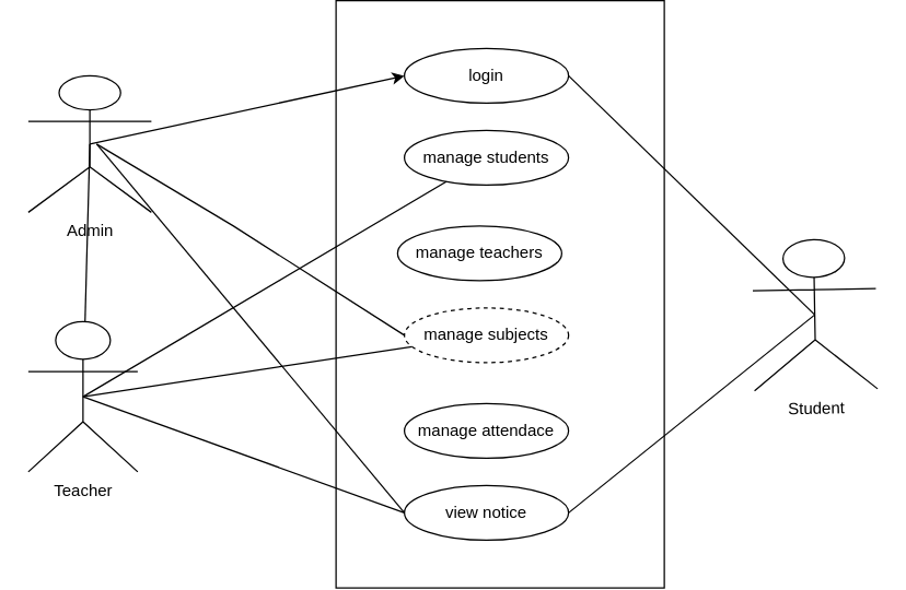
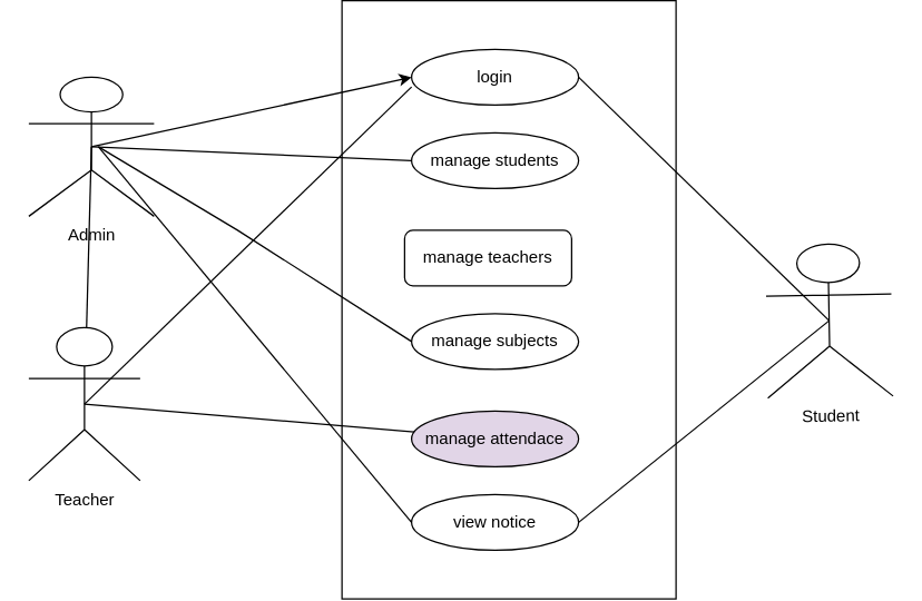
  <mxCell id="0" />
  <mxCell id="1" parent="0" />
  <mxCell id="2" value="" style="rounded=0;whiteSpace=wrap;html=1;rotation=90;" parent="1" vertex="1"><mxGeometry x="150" y="80" width="430" height="240" as="geometry" /></mxCell>
  <mxCell id="3" value="login" style="ellipse;whiteSpace=wrap;html=1;" parent="1" vertex="1"><mxGeometry x="295" y="20" width="120" height="40" as="geometry" /></mxCell>
  <mxCell id="4" value="manage students" style="ellipse;whiteSpace=wrap;html=1;" parent="1" vertex="1"><mxGeometry x="295" y="80" width="120" height="40" as="geometry" /></mxCell>
- <mxCell id="5" value="manage teachers" style="ellipse;whiteSpace=wrap;html=1;" parent="1" vertex="1"><mxGeometry x="290" y="150" width="120" height="40" as="geometry" /></mxCell>
- <mxCell id="6" value="manage subjects" style="ellipse;whiteSpace=wrap;html=1;dashed=1;" parent="1" vertex="1"><mxGeometry x="295" y="210" width="120" height="40" as="geometry" /></mxCell>
- <mxCell id="7" value="manage attendace" style="ellipse;whiteSpace=wrap;html=1;" parent="1" vertex="1"><mxGeometry x="295" y="280" width="120" height="40" as="geometry" /></mxCell>
+ <mxCell id="5" value="manage teachers" style="whiteSpace=wrap;html=1;rounded=1;" parent="1" vertex="1"><mxGeometry x="290" y="150" width="120" height="40" as="geometry" /></mxCell>
+ <mxCell id="6" value="manage subjects" style="ellipse;whiteSpace=wrap;html=1;" parent="1" vertex="1"><mxGeometry x="295" y="210" width="120" height="40" as="geometry" /></mxCell>
+ <mxCell id="7" value="manage attendace" style="ellipse;whiteSpace=wrap;html=1;fillColor=#e1d5e7;" parent="1" vertex="1"><mxGeometry x="295" y="280" width="120" height="40" as="geometry" /></mxCell>
  <mxCell id="8" value="view notice" style="ellipse;whiteSpace=wrap;html=1;" parent="1" vertex="1"><mxGeometry x="295" y="340" width="120" height="40" as="geometry" /></mxCell>
  <mxCell id="9" value="Admin" style="shape=umlActor;verticalLabelPosition=bottom;verticalAlign=top;html=1;outlineConnect=0;" parent="1" vertex="1"><mxGeometry x="20" y="40" width="90" height="100" as="geometry" /></mxCell>
  <mxCell id="10" value="Teacher" style="shape=umlActor;verticalLabelPosition=bottom;verticalAlign=top;html=1;outlineConnect=0;" parent="1" vertex="1"><mxGeometry x="20" y="220" width="80" height="110" as="geometry" /></mxCell>
  <mxCell id="11" value="Student" style="shape=umlActor;verticalLabelPosition=bottom;verticalAlign=top;html=1;outlineConnect=0;rotation=-1;" parent="1" vertex="1"><mxGeometry x="550" y="160" width="90" height="110" as="geometry" /></mxCell>
  <mxCell id="12" value="" style="endArrow=classic;html=1;rounded=0;entryX=0;entryY=0.5;entryDx=0;entryDy=0;exitX=0.5;exitY=0.5;exitDx=0;exitDy=0;exitPerimeter=0;" parent="1" source="9" target="3" edge="1"><mxGeometry width="50" height="50" relative="1" as="geometry"><mxPoint x="100" y="80" as="sourcePoint" /><mxPoint x="150" y="30" as="targetPoint" /></mxGeometry></mxCell>
+ <mxCell id="13" value="" style="endArrow=none;html=1;rounded=0;entryX=0;entryY=0.5;entryDx=0;entryDy=0;exitX=0.5;exitY=0.5;exitDx=0;exitDy=0;exitPerimeter=0;" parent="1" source="9" target="4" edge="1"><mxGeometry width="50" height="50" relative="1" as="geometry"><mxPoint x="65" y="80" as="sourcePoint" /><mxPoint x="305" y="50" as="targetPoint" /></mxGeometry></mxCell>
  <mxCell id="14" value="" style="endArrow=none;html=1;rounded=0;exitX=0.5;exitY=0.5;exitDx=0;exitDy=0;exitPerimeter=0;" parent="1" target="10" edge="1" source="9"><mxGeometry width="50" height="50" relative="1" as="geometry"><mxPoint x="60" y="70" as="sourcePoint" /><mxPoint x="320" y="140" as="targetPoint" /></mxGeometry></mxCell>
  <mxCell id="15" value="" style="endArrow=none;html=1;rounded=0;entryX=0;entryY=0.5;entryDx=0;entryDy=0;" parent="1" target="6" edge="1"><mxGeometry width="50" height="50" relative="1" as="geometry"><mxPoint x="70" y="90" as="sourcePoint" /><mxPoint x="290" y="170" as="targetPoint" /><Array as="points"><mxPoint x="170" y="150" /></Array></mxGeometry></mxCell>
  <mxCell id="16" value="" style="endArrow=none;html=1;rounded=0;entryX=0;entryY=0.5;entryDx=0;entryDy=0;" parent="1" target="8" edge="1"><mxGeometry width="50" height="50" relative="1" as="geometry"><mxPoint x="70" y="90" as="sourcePoint" /><mxPoint x="310" y="190" as="targetPoint" /></mxGeometry></mxCell>
- <mxCell id="17" value="" style="endArrow=none;html=1;rounded=0;exitX=0.5;exitY=0.5;exitDx=0;exitDy=0;exitPerimeter=0;" parent="1" source="10" target="6" edge="1"><mxGeometry width="50" height="50" relative="1" as="geometry"><mxPoint x="55" y="290" as="sourcePoint" /><mxPoint x="295" y="260" as="targetPoint" /></mxGeometry></mxCell>
- <mxCell id="18" value="" style="endArrow=none;html=1;rounded=0;entryX=0;entryY=0.5;entryDx=0;entryDy=0;exitX=0.5;exitY=0.5;exitDx=0;exitDy=0;exitPerimeter=0;" parent="1" source="10" target="8" edge="1"><mxGeometry width="50" height="50" relative="1" as="geometry"><mxPoint x="70" y="295" as="sourcePoint" /><mxPoint x="306" y="307" as="targetPoint" /></mxGeometry></mxCell>
- <mxCell id="19" value="" style="endArrow=none;html=1;rounded=0;exitX=0.5;exitY=0.5;exitDx=0;exitDy=0;exitPerimeter=0;" parent="1" source="10" target="4" edge="1"><mxGeometry width="50" height="50" relative="1" as="geometry"><mxPoint x="80" y="305" as="sourcePoint" /><mxPoint x="290" y="50" as="targetPoint" /></mxGeometry></mxCell>
+ <mxCell id="17" value="" style="endArrow=none;html=1;rounded=0;exitX=0.5;exitY=0.5;exitDx=0;exitDy=0;exitPerimeter=0;" parent="1" source="10" target="7" edge="1"><mxGeometry width="50" height="50" relative="1" as="geometry"><mxPoint x="55" y="290" as="sourcePoint" /><mxPoint x="295" y="260" as="targetPoint" /></mxGeometry></mxCell>
+ <mxCell id="19" value="" style="endArrow=none;html=1;rounded=0;exitX=0.5;exitY=0.5;exitDx=0;exitDy=0;exitPerimeter=0;entryX=0;entryY=0.675;entryDx=0;entryDy=0;entryPerimeter=0;" parent="1" source="10" target="3" edge="1"><mxGeometry width="50" height="50" relative="1" as="geometry"><mxPoint x="80" y="305" as="sourcePoint" /><mxPoint x="290" y="50" as="targetPoint" /></mxGeometry></mxCell>
  <mxCell id="20" value="" style="endArrow=none;html=1;rounded=0;exitX=1;exitY=0.5;exitDx=0;exitDy=0;entryX=0.5;entryY=0.5;entryDx=0;entryDy=0;entryPerimeter=0;" parent="1" source="3" target="11" edge="1"><mxGeometry width="50" height="50" relative="1" as="geometry"><mxPoint x="487.5" y="219" as="sourcePoint" /><mxPoint x="722.5" y="-19" as="targetPoint" /></mxGeometry></mxCell>
  <mxCell id="21" value="" style="endArrow=none;html=1;rounded=0;exitX=1;exitY=0.5;exitDx=0;exitDy=0;entryX=0.5;entryY=0.5;entryDx=0;entryDy=0;entryPerimeter=0;" parent="1" source="8" edge="1"><mxGeometry width="50" height="50" relative="1" as="geometry"><mxPoint x="415" y="40" as="sourcePoint" /><mxPoint x="595" y="215" as="targetPoint" /></mxGeometry></mxCell>
